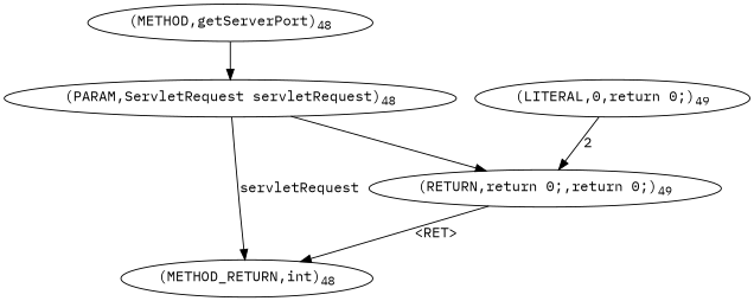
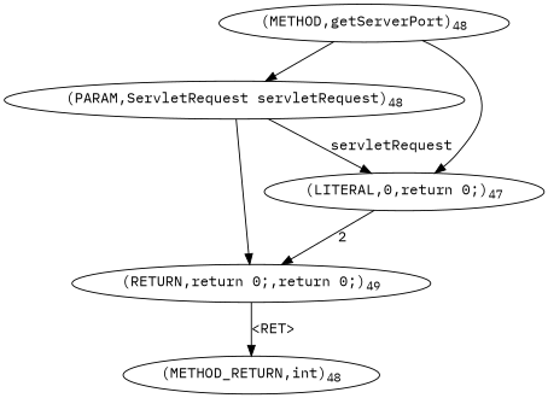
  digraph {
    fontname="IBM Plex Mono"
    node [fontname="IBM Plex Mono"]
    edge [fontname="IBM Plex Mono"]
    n1 [label=<(METHOD,getServerPort)<SUB>48</SUB>>]
    n2 [label=<(PARAM,ServletRequest servletRequest)<SUB>48</SUB>>]
-   n3 [label=<(LITERAL,0,return 0;)<SUB>49</SUB>>]
+   n3 [label=<(LITERAL,0,return 0;)<SUB>47</SUB>>]
    n4 [label=<(RETURN,return 0;,return 0;)<SUB>49</SUB>>]
    n5 [label=<(METHOD_RETURN,int)<SUB>48</SUB>>]
    n1 -> n2
+   n1 -> n3
    n2 -> n4
-   n2 -> n5 [label=servletRequest]
+   n2 -> n3 [label=servletRequest]
    n3 -> n4 [label=2]
    n4 -> n5 [label="&lt;RET&gt;"]
  }
